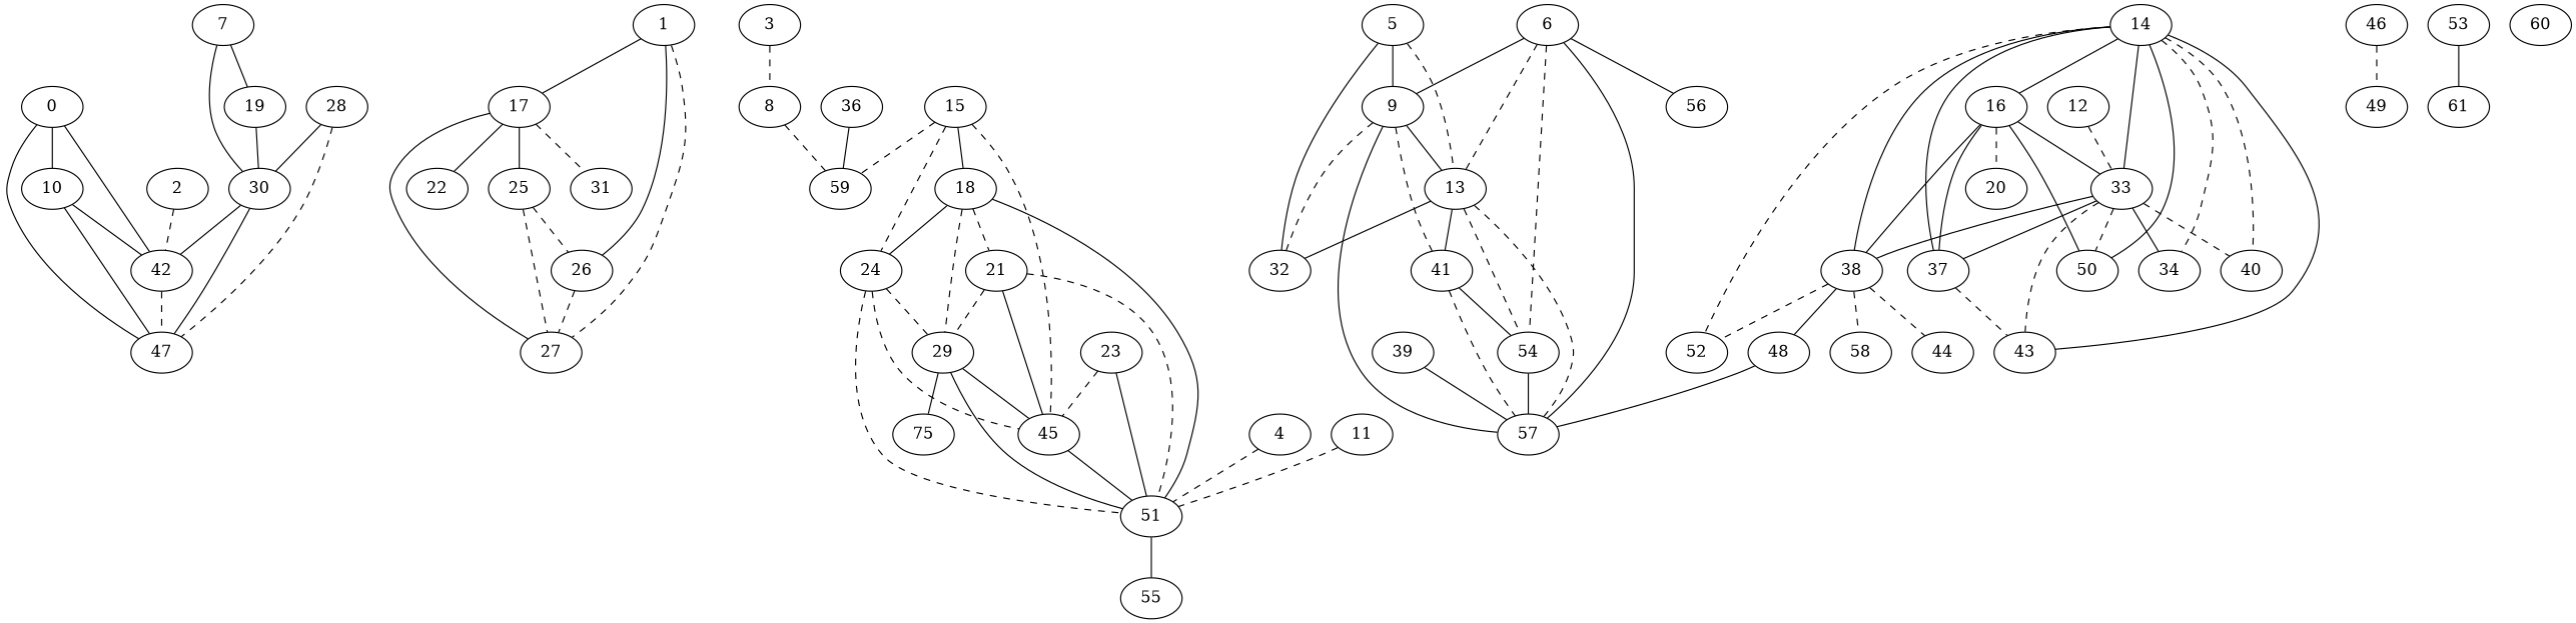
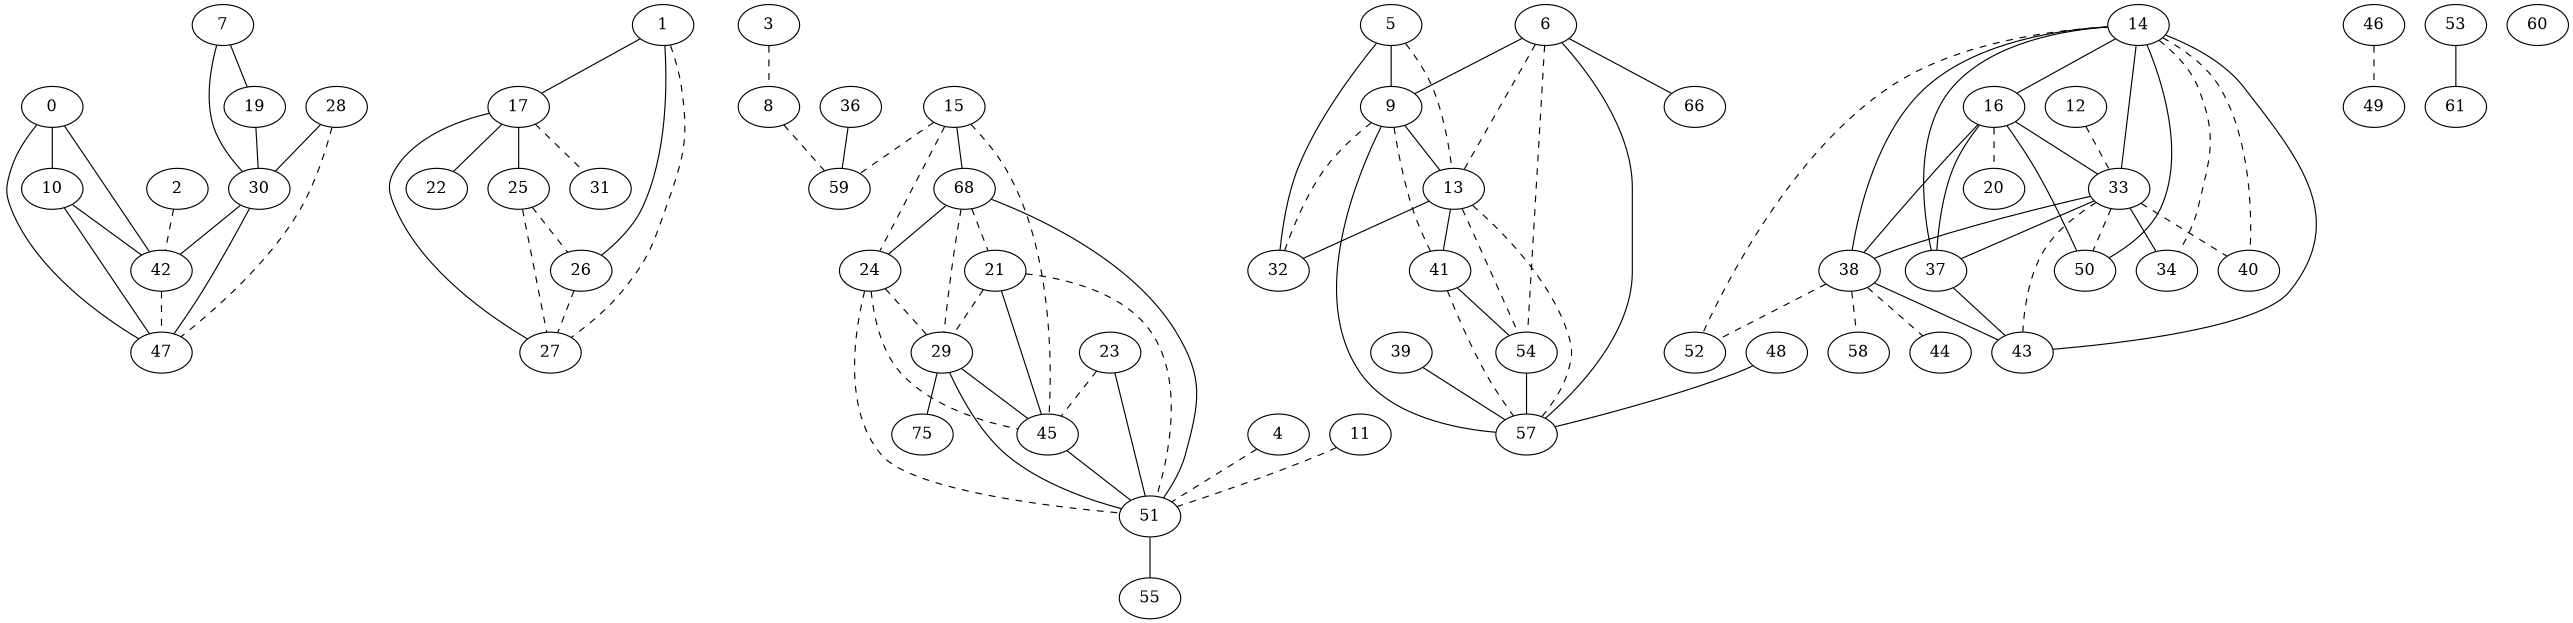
  graph {
    edge [style=solid]
    0
    10
    42
    47
    1
    17
    26
    27
    22
    25
    31
    2
    3
    8
    59
    4
    51
    55
    5
    9
    13
    32
    57
    41
    54
    6
-   56
+   56 [label=66]
    7
    19
    30
    11
    12
    33
    34
    37
    38
    40
    43
    50
    52
    44
    58
    14
    16
    20
    15
-   18
+   18 [label=68]
    24
    45
    21
    29
    n52 [label=75]
    23
    28
    36
    39
    46
    49
    48
    53
    61
    60
    0 -- 10
    0 -- 42
    0 -- 47
    10 -- 42
    10 -- 47
    42 -- 47 [style=dashed]
    1 -- 17
    1 -- 26
    1 -- 27 [style=dashed]
    17 -- 27
    17 -- 22
    17 -- 25
    17 -- 31 [style=dashed]
    26 -- 27 [style=dashed]
    25 -- 26 [style=dashed]
    25 -- 27 [style=dashed]
    2 -- 42 [style=dashed]
    3 -- 8 [style=dashed]
    8 -- 59 [style=dashed]
    4 -- 51 [style=dashed]
    51 -- 55
    5 -- 9
    5 -- 13 [style=dashed]
    5 -- 32
    9 -- 13
    9 -- 32 [style=dashed]
    9 -- 57
    9 -- 41 [style=dashed]
    13 -- 32
    13 -- 57 [style=dashed]
    13 -- 41
    13 -- 54 [style=dashed]
    41 -- 57 [style=dashed]
    41 -- 54
    54 -- 57
    6 -- 9
    6 -- 13 [style=dashed]
    6 -- 57
    6 -- 54 [style=dashed]
    6 -- 56
    7 -- 19
    7 -- 30
    19 -- 30
    30 -- 42
    30 -- 47
    11 -- 51 [style=dashed]
    12 -- 33 [style=dashed]
    33 -- 34
    33 -- 37
    33 -- 38
    33 -- 40 [style=dashed]
    33 -- 43 [style=dashed]
    33 -- 50 [style=dashed]
-   37 -- 43 [style=dashed]
-   38 -- 48
+   37 -- 43
+   38 -- 43
    38 -- 52 [style=dashed]
    38 -- 44 [style=dashed]
    38 -- 58 [style=dashed]
    14 -- 33
    14 -- 34 [style=dashed]
    14 -- 37
    14 -- 38
    14 -- 40 [style=dashed]
    14 -- 43
    14 -- 50
    14 -- 52 [style=dashed]
    14 -- 16
    16 -- 33
    16 -- 37
    16 -- 38
    16 -- 50
    16 -- 20 [style=dashed]
    15 -- 59 [style=dashed]
    15 -- 18
    15 -- 24 [style=dashed]
    15 -- 45 [style=dashed]
    18 -- 51
    18 -- 24
    18 -- 21 [style=dashed]
    18 -- 29 [style=dashed]
    24 -- 51 [style=dashed]
    24 -- 45 [style=dashed]
    24 -- 29 [style=dashed]
    45 -- 51
    21 -- 51 [style=dashed]
    21 -- 45
    21 -- 29 [style=dashed]
    29 -- 51
    29 -- 45
    29 -- n52
    23 -- 51
    23 -- 45 [style=dashed]
    28 -- 47 [style=dashed]
    28 -- 30
    36 -- 59
    39 -- 57
    46 -- 49 [style=dashed]
    48 -- 57
    53 -- 61
  }
